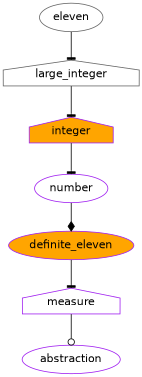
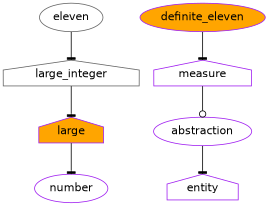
  digraph {
    fontname="DejaVu Sans"
    node [color=purple fillcolor=white fontname="DejaVu Sans" shape=ellipse style=filled]
    edge [arrowhead=tee fontname="DejaVu Sans"]
    eleven [color=gray40]
    large_integer [color=gray40 shape=house]
-   integer [fillcolor=orange shape=house]
+   integer [fillcolor=orange shape=house label=large]
    number
    n5 [fillcolor=orange label=definite_eleven]
    measure [shape=house]
    abstraction
+   entity [shape=house]
    eleven -> large_integer
    large_integer -> integer
    integer -> number
-   number -> n5 [arrowhead=diamond]
    n5 -> measure
    measure -> abstraction [arrowhead=odot]
+   abstraction -> entity
  }
